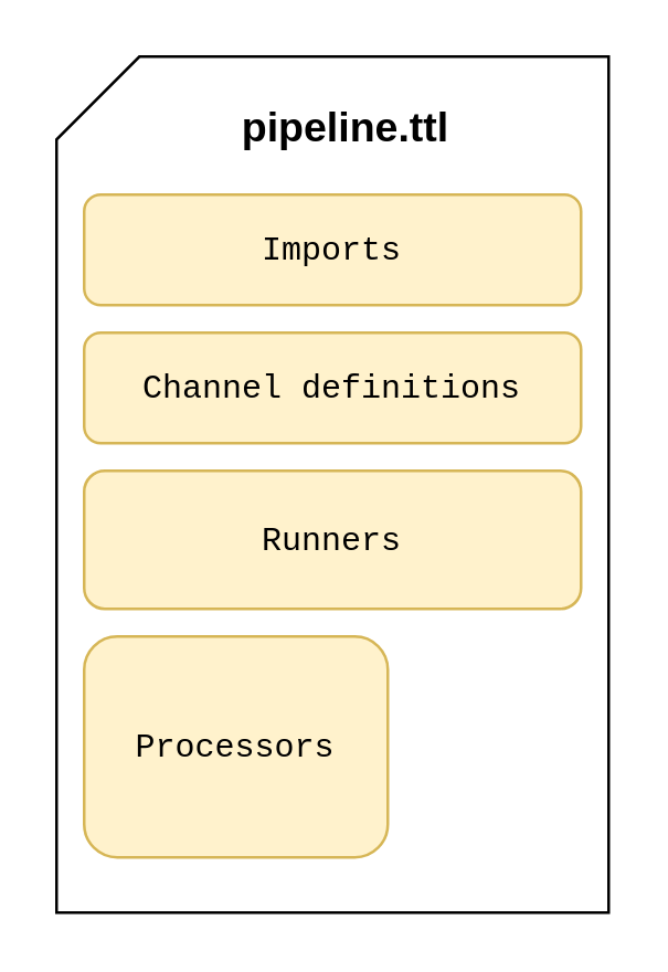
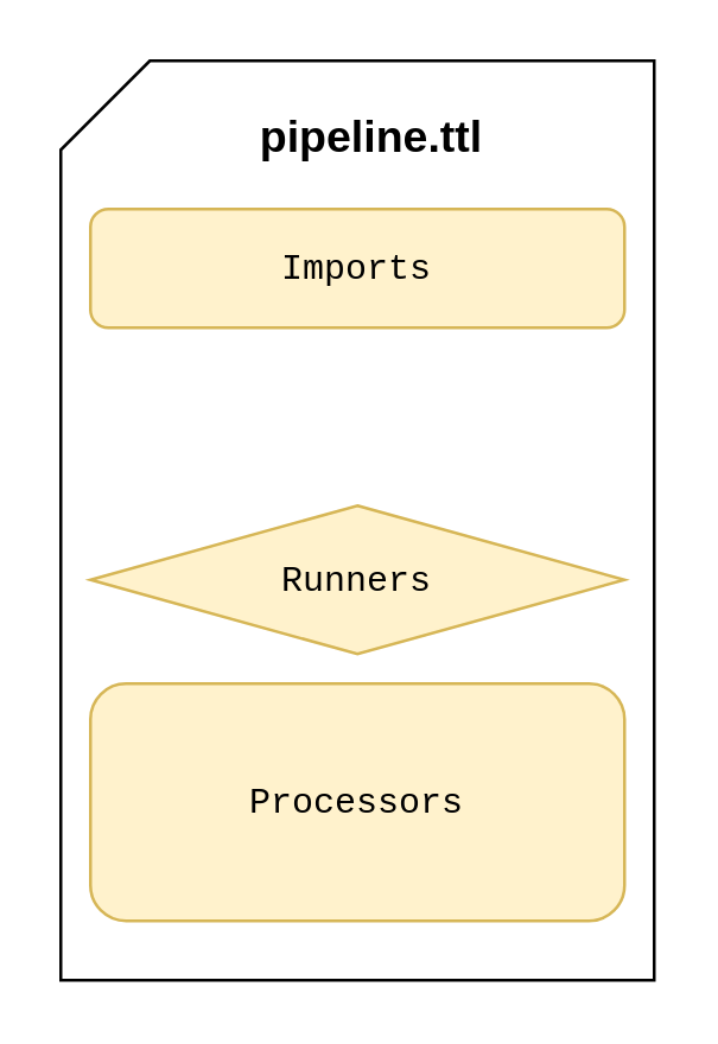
  <mxCell id="0" />
  <mxCell id="1" parent="0" />
  <mxCell id="2" value="" style="shape=card;whiteSpace=wrap;html=1;align=right;" parent="1" vertex="1"><mxGeometry x="20" y="20" width="200" height="310" as="geometry" /></mxCell>
  <mxCell id="3" value="&lt;b&gt;&lt;font style=&quot;font-size: 15px;&quot;&gt;pipeline.ttl&lt;/font&gt;&lt;/b&gt;" style="text;html=1;align=center;verticalAlign=middle;whiteSpace=wrap;rounded=0;" parent="1" vertex="1"><mxGeometry x="95" y="30" width="60" height="30" as="geometry" /></mxCell>
  <mxCell id="4" value="&lt;font face=&quot;Courier New&quot;&gt;Imports&lt;/font&gt;" style="rounded=1;whiteSpace=wrap;html=1;fillColor=#fff2cc;strokeColor=#d6b656;" parent="1" vertex="1"><mxGeometry x="30" y="70" width="180" height="40" as="geometry" /></mxCell>
- <mxCell id="5" value="&lt;font face=&quot;Courier New&quot;&gt;Runners&lt;/font&gt;" style="rounded=1;whiteSpace=wrap;html=1;fillColor=#fff2cc;strokeColor=#d6b656;" parent="1" vertex="1"><mxGeometry x="30" y="170" width="180" height="50" as="geometry" /></mxCell>
- <mxCell id="6" value="&lt;font face=&quot;Courier New&quot;&gt;Channel definitions&lt;/font&gt;" style="rounded=1;whiteSpace=wrap;html=1;fillColor=#fff2cc;strokeColor=#d6b656;" parent="1" vertex="1"><mxGeometry x="30" y="120" width="180" height="40" as="geometry" /></mxCell>
- <mxCell id="7" value="&lt;font face=&quot;Courier New&quot;&gt;Processors&lt;/font&gt;" style="rounded=1;whiteSpace=wrap;html=1;fillColor=#fff2cc;strokeColor=#d6b656;" parent="1" vertex="1"><mxGeometry x="30" y="230" width="110" height="80" as="geometry" /></mxCell>
+ <mxCell id="5" value="&lt;font face=&quot;Courier New&quot;&gt;Runners&lt;/font&gt;" style="rhombus;whiteSpace=wrap;html=1;fillColor=#fff2cc;strokeColor=#d6b656;" parent="1" vertex="1"><mxGeometry x="30" y="170" width="180" height="50" as="geometry" /></mxCell>
+ <mxCell id="7" value="&lt;font face=&quot;Courier New&quot;&gt;Processors&lt;/font&gt;" style="rounded=1;whiteSpace=wrap;html=1;fillColor=#fff2cc;strokeColor=#d6b656;" parent="1" vertex="1"><mxGeometry x="30" y="230" width="180" height="80" as="geometry" /></mxCell>
